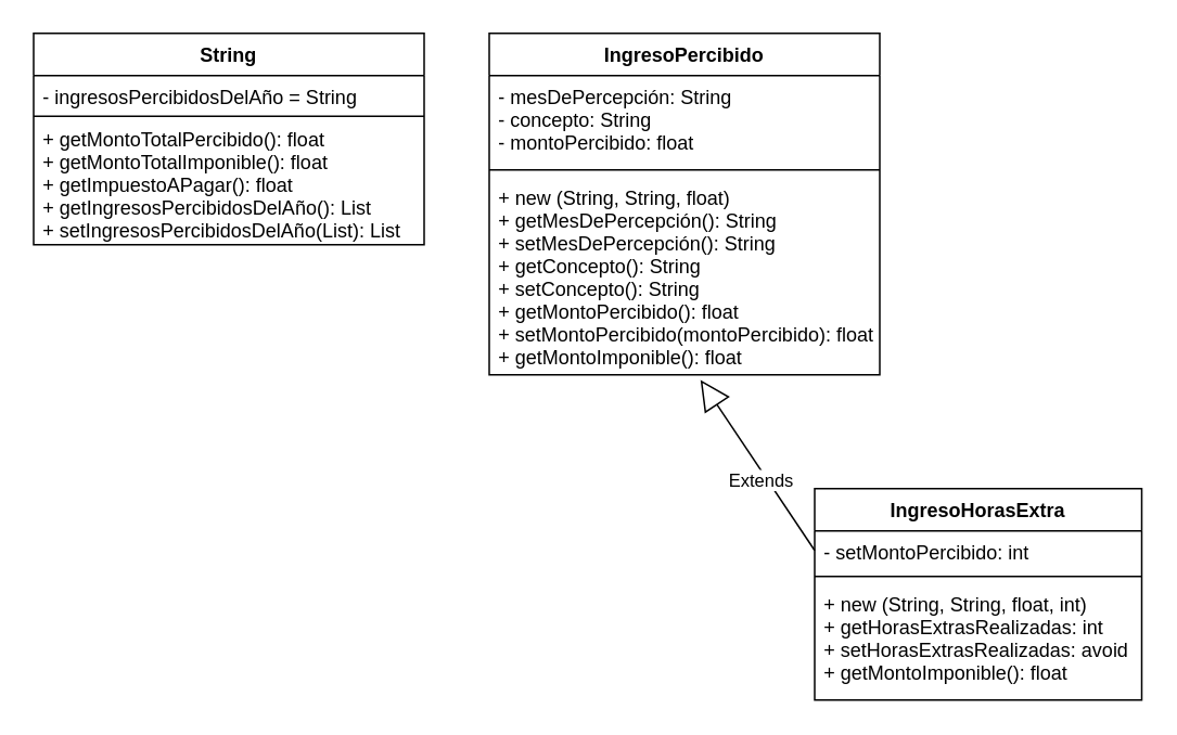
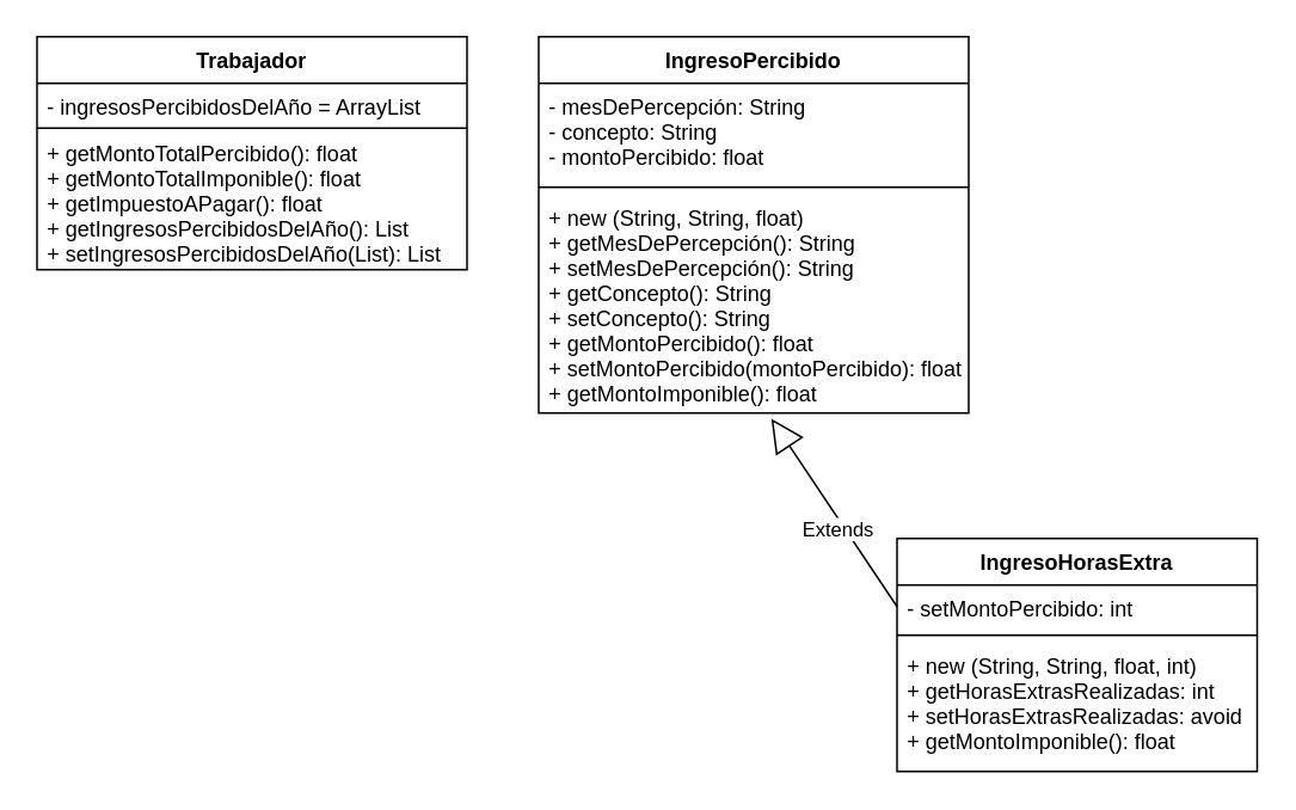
  <mxCell id="0" />
  <mxCell id="1" parent="0" />
- <mxCell id="2" value="String" style="swimlane;fontStyle=1;align=center;verticalAlign=top;childLayout=stackLayout;horizontal=1;startSize=26;horizontalStack=0;resizeParent=1;resizeParentMax=0;resizeLast=0;collapsible=1;marginBottom=0;" parent="1" vertex="1"><mxGeometry x="20" y="20" width="240" height="130" as="geometry" /></mxCell>
- <mxCell id="3" value="- ingresosPercibidosDelAño = String" style="text;strokeColor=none;fillColor=none;align=left;verticalAlign=top;spacingLeft=4;spacingRight=4;overflow=hidden;rotatable=0;points=[[0,0.5],[1,0.5]];portConstraint=eastwest;" parent="2" vertex="1"><mxGeometry y="26" width="240" height="24" as="geometry" /></mxCell>
+ <mxCell id="2" value="Trabajador" style="swimlane;fontStyle=1;align=center;verticalAlign=top;childLayout=stackLayout;horizontal=1;startSize=26;horizontalStack=0;resizeParent=1;resizeParentMax=0;resizeLast=0;collapsible=1;marginBottom=0;" parent="1" vertex="1"><mxGeometry x="20" y="20" width="240" height="130" as="geometry" /></mxCell>
+ <mxCell id="3" value="- ingresosPercibidosDelAño = ArrayList" style="text;strokeColor=none;fillColor=none;align=left;verticalAlign=top;spacingLeft=4;spacingRight=4;overflow=hidden;rotatable=0;points=[[0,0.5],[1,0.5]];portConstraint=eastwest;" parent="2" vertex="1"><mxGeometry y="26" width="240" height="24" as="geometry" /></mxCell>
  <mxCell id="4" value="" style="line;strokeWidth=1;fillColor=none;align=left;verticalAlign=middle;spacingTop=-1;spacingLeft=3;spacingRight=3;rotatable=0;labelPosition=right;points=[];portConstraint=eastwest;" parent="2" vertex="1"><mxGeometry y="50" width="240" height="2" as="geometry" /></mxCell>
  <mxCell id="5" value="+ getMontoTotalPercibido(): float&#10;+ getMontoTotalImponible(): float&#10;+ getImpuestoAPagar(): float&#10;+ getIngresosPercibidosDelAño(): List&#10;+ setIngresosPercibidosDelAño(List): List" style="text;strokeColor=none;fillColor=none;align=left;verticalAlign=top;spacingLeft=4;spacingRight=4;overflow=hidden;rotatable=0;points=[[0,0.5],[1,0.5]];portConstraint=eastwest;" parent="2" vertex="1"><mxGeometry y="52" width="240" height="78" as="geometry" /></mxCell>
  <mxCell id="6" value="IngresoPercibido" style="swimlane;fontStyle=1;align=center;verticalAlign=top;childLayout=stackLayout;horizontal=1;startSize=26;horizontalStack=0;resizeParent=1;resizeParentMax=0;resizeLast=0;collapsible=1;marginBottom=0;" parent="1" vertex="1"><mxGeometry x="300" y="20" width="240" height="210" as="geometry" /></mxCell>
  <mxCell id="7" value="- mesDePercepción: String&#10;- concepto: String&#10;- montoPercibido: float" style="text;strokeColor=none;fillColor=none;align=left;verticalAlign=top;spacingLeft=4;spacingRight=4;overflow=hidden;rotatable=0;points=[[0,0.5],[1,0.5]];portConstraint=eastwest;" parent="6" vertex="1"><mxGeometry y="26" width="240" height="54" as="geometry" /></mxCell>
  <mxCell id="8" value="" style="line;strokeWidth=1;fillColor=none;align=left;verticalAlign=middle;spacingTop=-1;spacingLeft=3;spacingRight=3;rotatable=0;labelPosition=right;points=[];portConstraint=eastwest;" parent="6" vertex="1"><mxGeometry y="80" width="240" height="8" as="geometry" /></mxCell>
  <mxCell id="9" value="+ new (String, String, float)&#10;+ getMesDePercepción(): String&#10;+ setMesDePercepción(): String&#10;+ getConcepto(): String&#10;+ setConcepto(): String&#10;+ getMontoPercibido(): float&#10;+ setMontoPercibido(montoPercibido): float&#10;+ getMontoImponible(): float" style="text;strokeColor=none;fillColor=none;align=left;verticalAlign=top;spacingLeft=4;spacingRight=4;overflow=hidden;rotatable=0;points=[[0,0.5],[1,0.5]];portConstraint=eastwest;" parent="6" vertex="1"><mxGeometry y="88" width="240" height="122" as="geometry" /></mxCell>
  <mxCell id="10" value="IngresoHorasExtra" style="swimlane;fontStyle=1;align=center;verticalAlign=top;childLayout=stackLayout;horizontal=1;startSize=26;horizontalStack=0;resizeParent=1;resizeParentMax=0;resizeLast=0;collapsible=1;marginBottom=0;" parent="1" vertex="1"><mxGeometry x="500" y="300" width="201" height="130" as="geometry" /></mxCell>
  <mxCell id="11" value="- setMontoPercibido: int" style="text;strokeColor=none;fillColor=none;align=left;verticalAlign=top;spacingLeft=4;spacingRight=4;overflow=hidden;rotatable=0;points=[[0,0.5],[1,0.5]];portConstraint=eastwest;" parent="10" vertex="1"><mxGeometry y="26" width="201" height="24" as="geometry" /></mxCell>
  <mxCell id="12" value="" style="line;strokeWidth=1;fillColor=none;align=left;verticalAlign=middle;spacingTop=-1;spacingLeft=3;spacingRight=3;rotatable=0;labelPosition=right;points=[];portConstraint=eastwest;" parent="10" vertex="1"><mxGeometry y="50" width="201" height="8" as="geometry" /></mxCell>
  <mxCell id="13" value="+ new (String, String, float, int)&#10;+ getHorasExtrasRealizadas: int&#10;+ setHorasExtrasRealizadas: avoid&#10;+ getMontoImponible(): float" style="text;strokeColor=none;fillColor=none;align=left;verticalAlign=top;spacingLeft=4;spacingRight=4;overflow=hidden;rotatable=0;points=[[0,0.5],[1,0.5]];portConstraint=eastwest;" parent="10" vertex="1"><mxGeometry y="58" width="201" height="72" as="geometry" /></mxCell>
  <mxCell id="14" value="Extends" style="endArrow=block;endSize=16;endFill=0;html=1;rounded=0;entryX=0.541;entryY=1.026;entryDx=0;entryDy=0;entryPerimeter=0;exitX=0;exitY=0.5;exitDx=0;exitDy=0;" parent="1" source="11" target="9" edge="1"><mxGeometry x="-0.139" y="3" width="160" relative="1" as="geometry"><mxPoint x="274" y="430" as="sourcePoint" /><mxPoint x="434" y="430" as="targetPoint" /><mxPoint as="offset" /></mxGeometry></mxCell>
